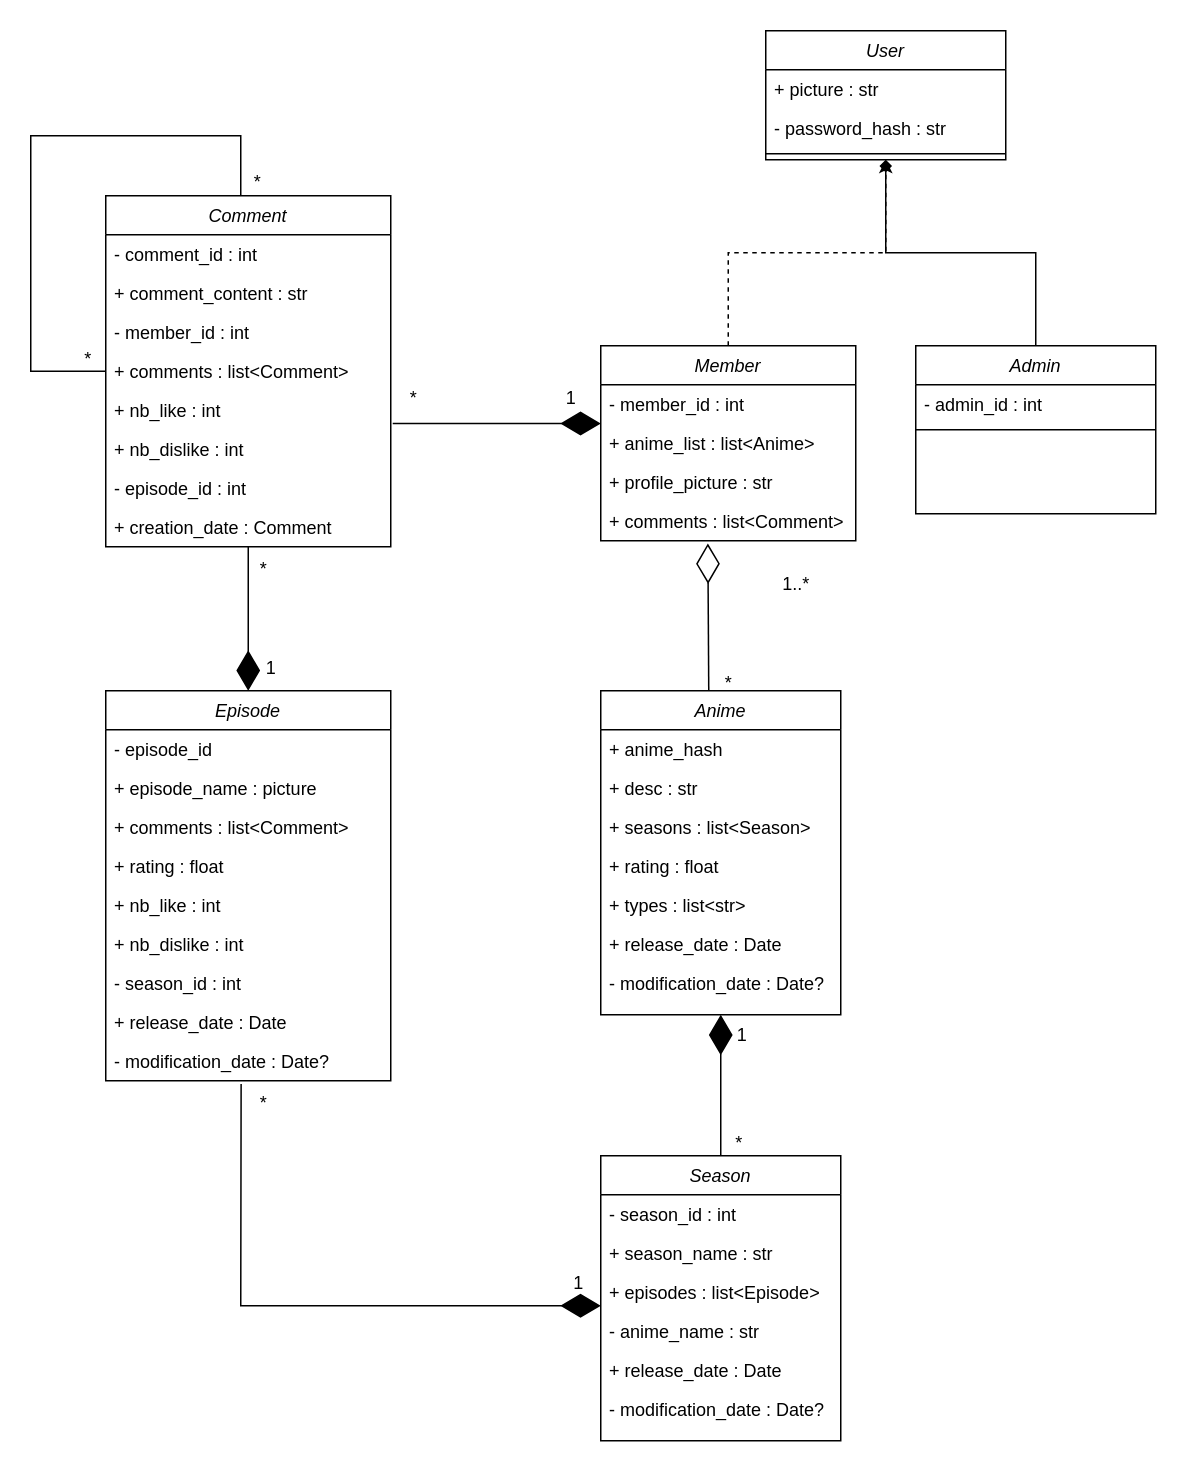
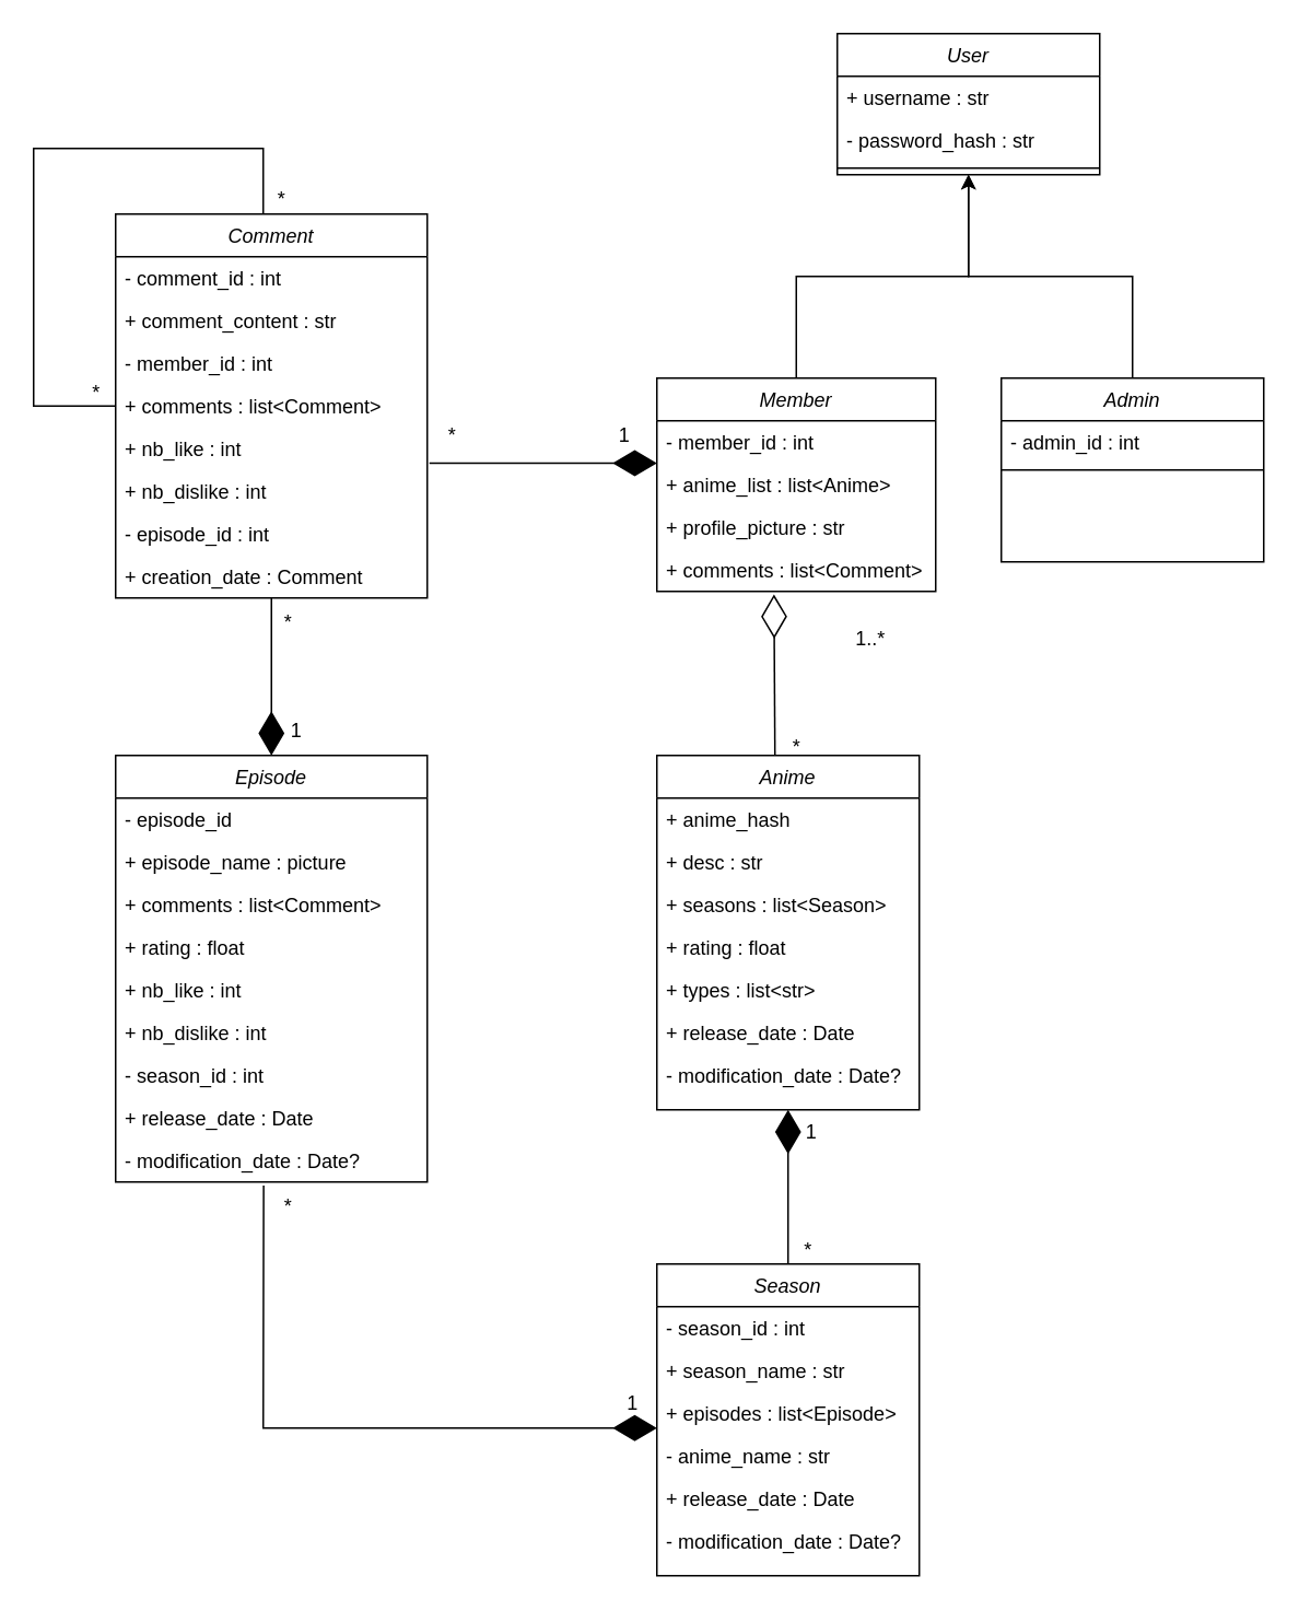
  <mxCell id="0" />
  <mxCell id="1" parent="0" />
  <mxCell id="2" value="User" style="swimlane;fontStyle=2;align=center;verticalAlign=top;childLayout=stackLayout;horizontal=1;startSize=26;horizontalStack=0;resizeParent=1;resizeLast=0;collapsible=1;marginBottom=0;rounded=0;shadow=0;strokeWidth=1;" parent="1" vertex="1"><mxGeometry x="510" y="20" width="160" height="86" as="geometry"><mxRectangle x="230" y="140" width="160" height="26" as="alternateBounds" /></mxGeometry></mxCell>
- <mxCell id="3" value="+ picture : str" style="text;align=left;verticalAlign=top;spacingLeft=4;spacingRight=4;overflow=hidden;rotatable=0;points=[[0,0.5],[1,0.5]];portConstraint=eastwest;rounded=0;shadow=0;html=0;" parent="2" vertex="1"><mxGeometry y="26" width="160" height="26" as="geometry" /></mxCell>
+ <mxCell id="3" value="+ username : str" style="text;align=left;verticalAlign=top;spacingLeft=4;spacingRight=4;overflow=hidden;rotatable=0;points=[[0,0.5],[1,0.5]];portConstraint=eastwest;rounded=0;shadow=0;html=0;" parent="2" vertex="1"><mxGeometry y="26" width="160" height="26" as="geometry" /></mxCell>
  <mxCell id="4" value="- password_hash : str" style="text;align=left;verticalAlign=top;spacingLeft=4;spacingRight=4;overflow=hidden;rotatable=0;points=[[0,0.5],[1,0.5]];portConstraint=eastwest;rounded=0;shadow=0;html=0;" parent="2" vertex="1"><mxGeometry y="52" width="160" height="26" as="geometry" /></mxCell>
  <mxCell id="5" value="" style="line;html=1;strokeWidth=1;align=left;verticalAlign=middle;spacingTop=-1;spacingLeft=3;spacingRight=3;rotatable=0;labelPosition=right;points=[];portConstraint=eastwest;" parent="2" vertex="1"><mxGeometry y="78" width="160" height="8" as="geometry" /></mxCell>
- <mxCell id="6" style="edgeStyle=orthogonalEdgeStyle;rounded=0;orthogonalLoop=1;jettySize=auto;html=1;exitX=0.5;exitY=0;exitDx=0;exitDy=0;entryX=0.5;entryY=1;entryDx=0;entryDy=0;dashed=1;" parent="1" source="7" target="2" edge="1"><mxGeometry relative="1" as="geometry" /></mxCell>
+ <mxCell id="6" style="edgeStyle=orthogonalEdgeStyle;rounded=0;orthogonalLoop=1;jettySize=auto;html=1;exitX=0.5;exitY=0;exitDx=0;exitDy=0;entryX=0.5;entryY=1;entryDx=0;entryDy=0;" parent="1" source="7" target="2" edge="1"><mxGeometry relative="1" as="geometry" /></mxCell>
  <mxCell id="7" value="Member" style="swimlane;fontStyle=2;align=center;verticalAlign=top;childLayout=stackLayout;horizontal=1;startSize=26;horizontalStack=0;resizeParent=1;resizeLast=0;collapsible=1;marginBottom=0;rounded=0;shadow=0;strokeWidth=1;" parent="1" vertex="1"><mxGeometry x="400" y="230" width="170" height="130" as="geometry"><mxRectangle x="230" y="140" width="160" height="26" as="alternateBounds" /></mxGeometry></mxCell>
  <mxCell id="8" value="- member_id : int" style="text;align=left;verticalAlign=top;spacingLeft=4;spacingRight=4;overflow=hidden;rotatable=0;points=[[0,0.5],[1,0.5]];portConstraint=eastwest;" parent="7" vertex="1"><mxGeometry y="26" width="170" height="26" as="geometry" /></mxCell>
  <mxCell id="9" value="+ anime_list : list&lt;Anime&gt;" style="text;align=left;verticalAlign=top;spacingLeft=4;spacingRight=4;overflow=hidden;rotatable=0;points=[[0,0.5],[1,0.5]];portConstraint=eastwest;" parent="7" vertex="1"><mxGeometry y="52" width="170" height="26" as="geometry" /></mxCell>
  <mxCell id="10" value="+ profile_picture : str" style="text;align=left;verticalAlign=top;spacingLeft=4;spacingRight=4;overflow=hidden;rotatable=0;points=[[0,0.5],[1,0.5]];portConstraint=eastwest;" parent="7" vertex="1"><mxGeometry y="78" width="170" height="26" as="geometry" /></mxCell>
  <mxCell id="11" value="+ comments : list&lt;Comment&gt;" style="text;align=left;verticalAlign=top;spacingLeft=4;spacingRight=4;overflow=hidden;rotatable=0;points=[[0,0.5],[1,0.5]];portConstraint=eastwest;" parent="7" vertex="1"><mxGeometry y="104" width="170" height="26" as="geometry" /></mxCell>
- <mxCell id="12" style="edgeStyle=orthogonalEdgeStyle;rounded=0;orthogonalLoop=1;jettySize=auto;html=1;exitX=0.5;exitY=0;exitDx=0;exitDy=0;entryX=0.5;entryY=1;entryDx=0;entryDy=0;endArrow=diamond;" parent="1" source="13" target="2" edge="1"><mxGeometry relative="1" as="geometry" /></mxCell>
+ <mxCell id="12" style="edgeStyle=orthogonalEdgeStyle;rounded=0;orthogonalLoop=1;jettySize=auto;html=1;exitX=0.5;exitY=0;exitDx=0;exitDy=0;entryX=0.5;entryY=1;entryDx=0;entryDy=0;" parent="1" source="13" target="2" edge="1"><mxGeometry relative="1" as="geometry" /></mxCell>
  <mxCell id="13" value="Admin" style="swimlane;fontStyle=2;align=center;verticalAlign=top;childLayout=stackLayout;horizontal=1;startSize=26;horizontalStack=0;resizeParent=1;resizeLast=0;collapsible=1;marginBottom=0;rounded=0;shadow=0;strokeWidth=1;" parent="1" vertex="1"><mxGeometry x="610" y="230" width="160" height="112" as="geometry"><mxRectangle x="230" y="140" width="160" height="26" as="alternateBounds" /></mxGeometry></mxCell>
  <mxCell id="14" value="- admin_id : int" style="text;align=left;verticalAlign=top;spacingLeft=4;spacingRight=4;overflow=hidden;rotatable=0;points=[[0,0.5],[1,0.5]];portConstraint=eastwest;" parent="13" vertex="1"><mxGeometry y="26" width="160" height="26" as="geometry" /></mxCell>
  <mxCell id="15" value="" style="line;html=1;strokeWidth=1;align=left;verticalAlign=middle;spacingTop=-1;spacingLeft=3;spacingRight=3;rotatable=0;labelPosition=right;points=[];portConstraint=eastwest;" parent="13" vertex="1"><mxGeometry y="52" width="160" height="8" as="geometry" /></mxCell>
  <mxCell id="16" value="Anime" style="swimlane;fontStyle=2;align=center;verticalAlign=top;childLayout=stackLayout;horizontal=1;startSize=26;horizontalStack=0;resizeParent=1;resizeLast=0;collapsible=1;marginBottom=0;rounded=0;shadow=0;strokeWidth=1;" parent="1" vertex="1"><mxGeometry x="400" y="460" width="160" height="216" as="geometry"><mxRectangle x="230" y="140" width="160" height="26" as="alternateBounds" /></mxGeometry></mxCell>
  <mxCell id="17" value="+ anime_hash" style="text;align=left;verticalAlign=top;spacingLeft=4;spacingRight=4;overflow=hidden;rotatable=0;points=[[0,0.5],[1,0.5]];portConstraint=eastwest;" parent="16" vertex="1"><mxGeometry y="26" width="160" height="26" as="geometry" /></mxCell>
  <mxCell id="18" value="+ desc : str" style="text;align=left;verticalAlign=top;spacingLeft=4;spacingRight=4;overflow=hidden;rotatable=0;points=[[0,0.5],[1,0.5]];portConstraint=eastwest;" parent="16" vertex="1"><mxGeometry y="52" width="160" height="26" as="geometry" /></mxCell>
  <mxCell id="19" value="+ seasons : list&lt;Season&gt;" style="text;align=left;verticalAlign=top;spacingLeft=4;spacingRight=4;overflow=hidden;rotatable=0;points=[[0,0.5],[1,0.5]];portConstraint=eastwest;" parent="16" vertex="1"><mxGeometry y="78" width="160" height="26" as="geometry" /></mxCell>
  <mxCell id="20" value="+ rating : float" style="text;align=left;verticalAlign=top;spacingLeft=4;spacingRight=4;overflow=hidden;rotatable=0;points=[[0,0.5],[1,0.5]];portConstraint=eastwest;" parent="16" vertex="1"><mxGeometry y="104" width="160" height="26" as="geometry" /></mxCell>
  <mxCell id="21" value="+ types : list&lt;str&gt;" style="text;align=left;verticalAlign=top;spacingLeft=4;spacingRight=4;overflow=hidden;rotatable=0;points=[[0,0.5],[1,0.5]];portConstraint=eastwest;" parent="16" vertex="1"><mxGeometry y="130" width="160" height="26" as="geometry" /></mxCell>
  <mxCell id="22" value="+ release_date : Date" style="text;align=left;verticalAlign=top;spacingLeft=4;spacingRight=4;overflow=hidden;rotatable=0;points=[[0,0.5],[1,0.5]];portConstraint=eastwest;" parent="16" vertex="1"><mxGeometry y="156" width="160" height="26" as="geometry" /></mxCell>
  <mxCell id="23" value="- modification_date : Date?" style="text;align=left;verticalAlign=top;spacingLeft=4;spacingRight=4;overflow=hidden;rotatable=0;points=[[0,0.5],[1,0.5]];portConstraint=eastwest;" parent="16" vertex="1"><mxGeometry y="182" width="160" height="26" as="geometry" /></mxCell>
  <mxCell id="24" value="" style="endArrow=diamondThin;endFill=0;endSize=24;html=1;rounded=0;exitX=0.5;exitY=0;exitDx=0;exitDy=0;entryX=0.42;entryY=1.071;entryDx=0;entryDy=0;entryPerimeter=0;" parent="1" target="11" edge="1"><mxGeometry width="160" relative="1" as="geometry"><mxPoint x="472" y="460" as="sourcePoint" /><mxPoint x="470" y="370" as="targetPoint" /></mxGeometry></mxCell>
  <mxCell id="25" value="1..*" style="text;html=1;align=center;verticalAlign=middle;resizable=0;points=[];autosize=1;strokeColor=none;fillColor=none;" parent="1" vertex="1"><mxGeometry x="510" y="374" width="40" height="30" as="geometry" /></mxCell>
  <mxCell id="26" value="*" style="text;html=1;align=center;verticalAlign=middle;resizable=0;points=[];autosize=1;strokeColor=none;fillColor=none;" parent="1" vertex="1"><mxGeometry x="470" y="440" width="30" height="30" as="geometry" /></mxCell>
  <mxCell id="27" value="Season" style="swimlane;fontStyle=2;align=center;verticalAlign=top;childLayout=stackLayout;horizontal=1;startSize=26;horizontalStack=0;resizeParent=1;resizeLast=0;collapsible=1;marginBottom=0;rounded=0;shadow=0;strokeWidth=1;" parent="1" vertex="1"><mxGeometry x="400" y="770" width="160" height="190" as="geometry"><mxRectangle x="230" y="140" width="160" height="26" as="alternateBounds" /></mxGeometry></mxCell>
  <mxCell id="28" value="- season_id : int" style="text;align=left;verticalAlign=top;spacingLeft=4;spacingRight=4;overflow=hidden;rotatable=0;points=[[0,0.5],[1,0.5]];portConstraint=eastwest;" parent="27" vertex="1"><mxGeometry y="26" width="160" height="26" as="geometry" /></mxCell>
  <mxCell id="29" value="+ season_name : str" style="text;align=left;verticalAlign=top;spacingLeft=4;spacingRight=4;overflow=hidden;rotatable=0;points=[[0,0.5],[1,0.5]];portConstraint=eastwest;" parent="27" vertex="1"><mxGeometry y="52" width="160" height="26" as="geometry" /></mxCell>
  <mxCell id="30" value="+ episodes : list&lt;Episode&gt;" style="text;align=left;verticalAlign=top;spacingLeft=4;spacingRight=4;overflow=hidden;rotatable=0;points=[[0,0.5],[1,0.5]];portConstraint=eastwest;" parent="27" vertex="1"><mxGeometry y="78" width="160" height="26" as="geometry" /></mxCell>
  <mxCell id="31" value="- anime_name : str" style="text;align=left;verticalAlign=top;spacingLeft=4;spacingRight=4;overflow=hidden;rotatable=0;points=[[0,0.5],[1,0.5]];portConstraint=eastwest;" parent="27" vertex="1"><mxGeometry y="104" width="160" height="26" as="geometry" /></mxCell>
  <mxCell id="32" value="+ release_date : Date" style="text;align=left;verticalAlign=top;spacingLeft=4;spacingRight=4;overflow=hidden;rotatable=0;points=[[0,0.5],[1,0.5]];portConstraint=eastwest;" parent="27" vertex="1"><mxGeometry y="130" width="160" height="26" as="geometry" /></mxCell>
  <mxCell id="33" value="- modification_date : Date?" style="text;align=left;verticalAlign=top;spacingLeft=4;spacingRight=4;overflow=hidden;rotatable=0;points=[[0,0.5],[1,0.5]];portConstraint=eastwest;" parent="27" vertex="1"><mxGeometry y="156" width="160" height="26" as="geometry" /></mxCell>
  <mxCell id="34" value="" style="endArrow=diamondThin;endFill=1;endSize=24;html=1;rounded=0;exitX=0.5;exitY=0;exitDx=0;exitDy=0;entryX=0.5;entryY=1;entryDx=0;entryDy=0;" parent="1" source="27" target="16" edge="1"><mxGeometry width="160" relative="1" as="geometry"><mxPoint x="560" y="554.5" as="sourcePoint" /><mxPoint x="490" y="670" as="targetPoint" /></mxGeometry></mxCell>
  <mxCell id="35" value="*" style="text;html=1;align=center;verticalAlign=middle;resizable=0;points=[];autosize=1;strokeColor=none;fillColor=none;" parent="1" vertex="1"><mxGeometry x="477" y="747" width="30" height="30" as="geometry" /></mxCell>
  <mxCell id="36" value="1" style="text;html=1;align=center;verticalAlign=middle;resizable=0;points=[];autosize=1;strokeColor=none;fillColor=none;" parent="1" vertex="1"><mxGeometry x="479" y="675" width="30" height="30" as="geometry" /></mxCell>
  <mxCell id="37" value="Episode" style="swimlane;fontStyle=2;align=center;verticalAlign=top;childLayout=stackLayout;horizontal=1;startSize=26;horizontalStack=0;resizeParent=1;resizeLast=0;collapsible=1;marginBottom=0;rounded=0;shadow=0;strokeWidth=1;" parent="1" vertex="1"><mxGeometry x="70" y="460" width="190" height="260" as="geometry"><mxRectangle x="230" y="140" width="160" height="26" as="alternateBounds" /></mxGeometry></mxCell>
  <mxCell id="38" value="- episode_id" style="text;align=left;verticalAlign=top;spacingLeft=4;spacingRight=4;overflow=hidden;rotatable=0;points=[[0,0.5],[1,0.5]];portConstraint=eastwest;" parent="37" vertex="1"><mxGeometry y="26" width="190" height="26" as="geometry" /></mxCell>
  <mxCell id="39" value="+ episode_name : picture" style="text;align=left;verticalAlign=top;spacingLeft=4;spacingRight=4;overflow=hidden;rotatable=0;points=[[0,0.5],[1,0.5]];portConstraint=eastwest;" parent="37" vertex="1"><mxGeometry y="52" width="190" height="26" as="geometry" /></mxCell>
  <mxCell id="40" value="+ comments : list&lt;Comment&gt;" style="text;align=left;verticalAlign=top;spacingLeft=4;spacingRight=4;overflow=hidden;rotatable=0;points=[[0,0.5],[1,0.5]];portConstraint=eastwest;" parent="37" vertex="1"><mxGeometry y="78" width="190" height="26" as="geometry" /></mxCell>
  <mxCell id="41" value="+ rating : float" style="text;align=left;verticalAlign=top;spacingLeft=4;spacingRight=4;overflow=hidden;rotatable=0;points=[[0,0.5],[1,0.5]];portConstraint=eastwest;" parent="37" vertex="1"><mxGeometry y="104" width="190" height="26" as="geometry" /></mxCell>
  <mxCell id="42" value="+ nb_like : int" style="text;align=left;verticalAlign=top;spacingLeft=4;spacingRight=4;overflow=hidden;rotatable=0;points=[[0,0.5],[1,0.5]];portConstraint=eastwest;" parent="37" vertex="1"><mxGeometry y="130" width="190" height="26" as="geometry" /></mxCell>
  <mxCell id="43" value="+ nb_dislike : int" style="text;align=left;verticalAlign=top;spacingLeft=4;spacingRight=4;overflow=hidden;rotatable=0;points=[[0,0.5],[1,0.5]];portConstraint=eastwest;" parent="37" vertex="1"><mxGeometry y="156" width="190" height="26" as="geometry" /></mxCell>
  <mxCell id="44" value="- season_id : int" style="text;align=left;verticalAlign=top;spacingLeft=4;spacingRight=4;overflow=hidden;rotatable=0;points=[[0,0.5],[1,0.5]];portConstraint=eastwest;" parent="37" vertex="1"><mxGeometry y="182" width="190" height="26" as="geometry" /></mxCell>
  <mxCell id="45" value="+ release_date : Date" style="text;align=left;verticalAlign=top;spacingLeft=4;spacingRight=4;overflow=hidden;rotatable=0;points=[[0,0.5],[1,0.5]];portConstraint=eastwest;" parent="37" vertex="1"><mxGeometry y="208" width="190" height="26" as="geometry" /></mxCell>
  <mxCell id="46" value="- modification_date : Date?" style="text;align=left;verticalAlign=top;spacingLeft=4;spacingRight=4;overflow=hidden;rotatable=0;points=[[0,0.5],[1,0.5]];portConstraint=eastwest;" parent="37" vertex="1"><mxGeometry y="234" width="190" height="26" as="geometry" /></mxCell>
  <mxCell id="47" value="" style="endArrow=diamondThin;endFill=1;endSize=24;html=1;rounded=0;exitX=0.475;exitY=1.085;exitDx=0;exitDy=0;exitPerimeter=0;" parent="1" source="46" edge="1"><mxGeometry width="160" relative="1" as="geometry"><mxPoint x="240" y="870" as="sourcePoint" /><mxPoint x="400" y="870" as="targetPoint" /><Array as="points"><mxPoint x="160" y="870" /></Array></mxGeometry></mxCell>
  <mxCell id="48" value="1" style="text;html=1;align=center;verticalAlign=middle;resizable=0;points=[];autosize=1;strokeColor=none;fillColor=none;" parent="1" vertex="1"><mxGeometry x="370" y="840" width="30" height="30" as="geometry" /></mxCell>
  <mxCell id="49" value="*" style="text;html=1;align=center;verticalAlign=middle;resizable=0;points=[];autosize=1;strokeColor=none;fillColor=none;" parent="1" vertex="1"><mxGeometry x="160" y="720" width="30" height="30" as="geometry" /></mxCell>
  <mxCell id="50" value="Comment" style="swimlane;fontStyle=2;align=center;verticalAlign=top;childLayout=stackLayout;horizontal=1;startSize=26;horizontalStack=0;resizeParent=1;resizeLast=0;collapsible=1;marginBottom=0;rounded=0;shadow=0;strokeWidth=1;" parent="1" vertex="1"><mxGeometry x="70" y="130" width="190" height="234" as="geometry"><mxRectangle x="230" y="140" width="160" height="26" as="alternateBounds" /></mxGeometry></mxCell>
  <mxCell id="51" value="- comment_id : int" style="text;align=left;verticalAlign=top;spacingLeft=4;spacingRight=4;overflow=hidden;rotatable=0;points=[[0,0.5],[1,0.5]];portConstraint=eastwest;" parent="50" vertex="1"><mxGeometry y="26" width="190" height="26" as="geometry" /></mxCell>
  <mxCell id="52" value="+ comment_content : str" style="text;align=left;verticalAlign=top;spacingLeft=4;spacingRight=4;overflow=hidden;rotatable=0;points=[[0,0.5],[1,0.5]];portConstraint=eastwest;" parent="50" vertex="1"><mxGeometry y="52" width="190" height="26" as="geometry" /></mxCell>
  <mxCell id="53" value="- member_id : int" style="text;align=left;verticalAlign=top;spacingLeft=4;spacingRight=4;overflow=hidden;rotatable=0;points=[[0,0.5],[1,0.5]];portConstraint=eastwest;" parent="50" vertex="1"><mxGeometry y="78" width="190" height="26" as="geometry" /></mxCell>
  <mxCell id="54" value="+ comments : list&lt;Comment&gt;" style="text;align=left;verticalAlign=top;spacingLeft=4;spacingRight=4;overflow=hidden;rotatable=0;points=[[0,0.5],[1,0.5]];portConstraint=eastwest;" parent="50" vertex="1"><mxGeometry y="104" width="190" height="26" as="geometry" /></mxCell>
  <mxCell id="55" value="+ nb_like : int" style="text;align=left;verticalAlign=top;spacingLeft=4;spacingRight=4;overflow=hidden;rotatable=0;points=[[0,0.5],[1,0.5]];portConstraint=eastwest;" parent="50" vertex="1"><mxGeometry y="130" width="190" height="26" as="geometry" /></mxCell>
  <mxCell id="56" value="+ nb_dislike : int" style="text;align=left;verticalAlign=top;spacingLeft=4;spacingRight=4;overflow=hidden;rotatable=0;points=[[0,0.5],[1,0.5]];portConstraint=eastwest;" parent="50" vertex="1"><mxGeometry y="156" width="190" height="26" as="geometry" /></mxCell>
  <mxCell id="57" value="- episode_id : int" style="text;align=left;verticalAlign=top;spacingLeft=4;spacingRight=4;overflow=hidden;rotatable=0;points=[[0,0.5],[1,0.5]];portConstraint=eastwest;" parent="50" vertex="1"><mxGeometry y="182" width="190" height="26" as="geometry" /></mxCell>
  <mxCell id="58" value="+ creation_date : Comment" style="text;align=left;verticalAlign=top;spacingLeft=4;spacingRight=4;overflow=hidden;rotatable=0;points=[[0,0.5],[1,0.5]];portConstraint=eastwest;" parent="50" vertex="1"><mxGeometry y="208" width="190" height="26" as="geometry" /></mxCell>
  <mxCell id="59" value="" style="endArrow=diamondThin;endFill=1;endSize=24;html=1;rounded=0;entryX=0.5;entryY=0;entryDx=0;entryDy=0;" parent="1" target="37" edge="1"><mxGeometry width="160" relative="1" as="geometry"><mxPoint x="165" y="364" as="sourcePoint" /><mxPoint x="210" y="410" as="targetPoint" /></mxGeometry></mxCell>
  <mxCell id="60" value="*" style="text;html=1;align=center;verticalAlign=middle;resizable=0;points=[];autosize=1;strokeColor=none;fillColor=none;" parent="1" vertex="1"><mxGeometry x="160" y="364" width="30" height="30" as="geometry" /></mxCell>
  <mxCell id="61" value="1" style="text;html=1;align=center;verticalAlign=middle;resizable=0;points=[];autosize=1;strokeColor=none;fillColor=none;" parent="1" vertex="1"><mxGeometry x="165" y="430" width="30" height="30" as="geometry" /></mxCell>
  <mxCell id="62" value="" style="endArrow=diamondThin;endFill=1;endSize=24;html=1;rounded=0;exitX=0.044;exitY=1.061;exitDx=0;exitDy=0;exitPerimeter=0;entryX=0;entryY=0.993;entryDx=0;entryDy=0;entryPerimeter=0;" parent="1" source="63" target="8" edge="1"><mxGeometry width="160" relative="1" as="geometry"><mxPoint x="400" y="285.58" as="sourcePoint" /><mxPoint x="360" y="150" as="targetPoint" /></mxGeometry></mxCell>
  <mxCell id="63" value="*" style="text;html=1;align=center;verticalAlign=middle;resizable=0;points=[];autosize=1;strokeColor=none;fillColor=none;" parent="1" vertex="1"><mxGeometry x="260" y="250" width="30" height="30" as="geometry" /></mxCell>
  <mxCell id="64" value="1" style="text;html=1;align=center;verticalAlign=middle;resizable=0;points=[];autosize=1;strokeColor=none;fillColor=none;" parent="1" vertex="1"><mxGeometry x="365" y="250" width="30" height="30" as="geometry" /></mxCell>
  <mxCell id="65" value="" style="endArrow=none;html=1;rounded=0;entryX=0;entryY=0.5;entryDx=0;entryDy=0;" parent="1" target="54" edge="1"><mxGeometry width="50" height="50" relative="1" as="geometry"><mxPoint x="160" y="130" as="sourcePoint" /><mxPoint x="160" y="60" as="targetPoint" /><Array as="points"><mxPoint x="160" y="90" /><mxPoint x="20" y="90" /><mxPoint x="20" y="247" /></Array></mxGeometry></mxCell>
  <mxCell id="66" value="*" style="text;html=1;align=center;verticalAlign=middle;resizable=0;points=[];autosize=1;strokeColor=none;fillColor=none;" parent="1" vertex="1"><mxGeometry x="156" y="106" width="30" height="30" as="geometry" /></mxCell>
  <mxCell id="67" value="*" style="text;html=1;align=center;verticalAlign=middle;resizable=0;points=[];autosize=1;strokeColor=none;fillColor=none;" parent="1" vertex="1"><mxGeometry x="43" y="224" width="30" height="30" as="geometry" /></mxCell>
